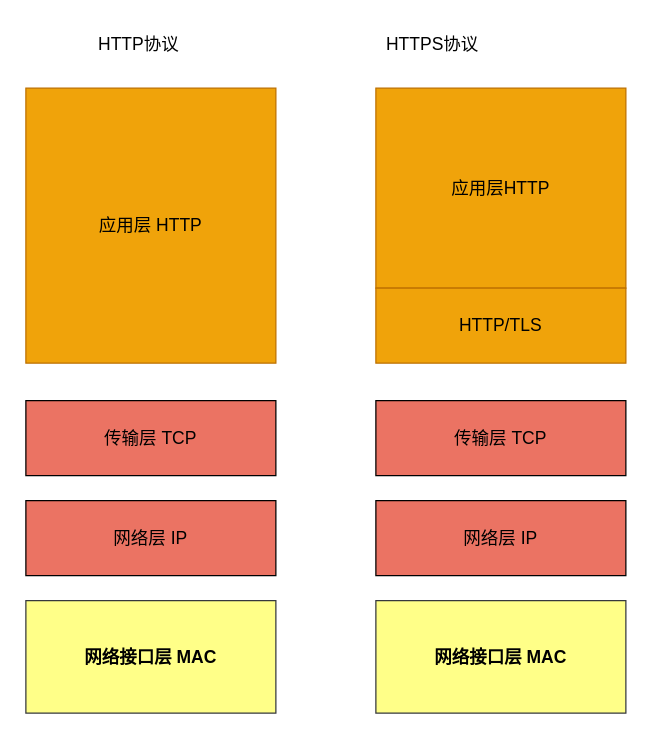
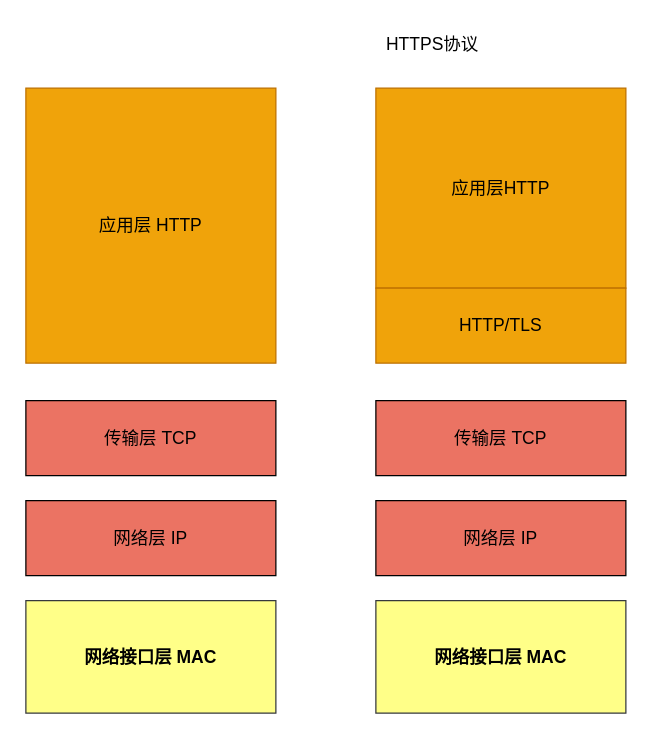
  <mxCell id="0" />
  <mxCell id="1" parent="0" />
  <mxCell id="2" value="&lt;font style=&quot;vertical-align: inherit;&quot; class=&quot;notranslate fyzs-translate-target fyzs-translate-target-wrapper&quot;&gt;&lt;font style=&quot;vertical-align: inherit;&quot; class=&quot;notranslate fyzs-translate-target fyzs-translate-target-box&quot;&gt;&lt;font style=&quot;vertical-align: inherit;&quot; title=&quot;y&quot; class=&quot;notranslate fyzs-translate-target fyzs-translate-target-text&quot;&gt;应用层 HTTP&lt;/font&gt;&lt;/font&gt;&lt;/font&gt;" style="whiteSpace=wrap;html=1;fillColor=#f0a30a;strokeColor=#BD7000;fontColor=#000000;fontSize=14;" vertex="1" parent="1"><mxGeometry x="20" y="70" width="200" height="220" as="geometry" /></mxCell>
  <mxCell id="3" value="&lt;font style=&quot;vertical-align: inherit;&quot; class=&quot;notranslate fyzs-translate-target fyzs-translate-target-wrapper&quot;&gt;&lt;font style=&quot;vertical-align: inherit;&quot; class=&quot;notranslate fyzs-translate-target fyzs-translate-target-box&quot;&gt;&lt;font style=&quot;vertical-align: inherit;&quot; title=&quot;c&quot; class=&quot;notranslate fyzs-translate-target fyzs-translate-target-text&quot;&gt;传输层 TCP&lt;/font&gt;&lt;/font&gt;&lt;/font&gt;" style="rounded=0;whiteSpace=wrap;html=1;fillColor=light-dark(#eb7363, #ededed);fontSize=14;" vertex="1" parent="1"><mxGeometry x="20" y="320" width="200" height="60" as="geometry" /></mxCell>
  <mxCell id="4" value="&lt;font style=&quot;vertical-align: inherit;&quot; class=&quot;notranslate fyzs-translate-target fyzs-translate-target-wrapper&quot;&gt;&lt;font style=&quot;vertical-align: inherit;&quot; class=&quot;notranslate fyzs-translate-target fyzs-translate-target-box&quot;&gt;&lt;font style=&quot;vertical-align: inherit;&quot; title=&quot;w&quot; class=&quot;notranslate fyzs-translate-target fyzs-translate-target-text&quot;&gt;网络层 IP&lt;/font&gt;&lt;/font&gt;&lt;/font&gt;" style="rounded=0;whiteSpace=wrap;html=1;fillColor=light-dark(#eb7363, #ededed);fontSize=14;" vertex="1" parent="1"><mxGeometry x="20" y="400" width="200" height="60" as="geometry" /></mxCell>
  <mxCell id="5" value="&lt;font style=&quot;vertical-align: inherit;&quot; class=&quot;notranslate fyzs-translate-target fyzs-translate-target-wrapper&quot;&gt;&lt;font style=&quot;vertical-align: inherit;&quot; class=&quot;notranslate fyzs-translate-target fyzs-translate-target-box&quot;&gt;&lt;font style=&quot;vertical-align: inherit;&quot; title=&quot;w&quot; class=&quot;notranslate fyzs-translate-target fyzs-translate-target-text&quot;&gt;网络接口层 MAC&lt;/font&gt;&lt;/font&gt;&lt;/font&gt;" style="rounded=0;whiteSpace=wrap;html=1;fontStyle=1;fillColor=#ffff88;strokeColor=#36393d;fontSize=14;" vertex="1" parent="1"><mxGeometry x="20" y="480" width="200" height="90" as="geometry" /></mxCell>
- <mxCell id="6" value="&lt;font style=&quot;vertical-align: inherit;&quot; class=&quot;notranslate fyzs-translate-target fyzs-translate-target-wrapper&quot;&gt;&lt;font style=&quot;vertical-align: inherit;&quot; class=&quot;notranslate fyzs-translate-target fyzs-translate-target-box&quot;&gt;&lt;font style=&quot;vertical-align: inherit;&quot; title=&quot;Text&quot; class=&quot;notranslate fyzs-translate-target fyzs-translate-target-text&quot;&gt;HTTP协议&lt;/font&gt;&lt;/font&gt;&lt;/font&gt;" style="text;html=1;align=center;verticalAlign=middle;resizable=0;points=[];autosize=1;strokeColor=none;fillColor=none;fontSize=14;" vertex="1" parent="1"><mxGeometry x="65" y="20" width="90" height="30" as="geometry" /></mxCell>
  <mxCell id="7" value="&lt;font style=&quot;vertical-align: inherit;&quot; class=&quot;notranslate fyzs-translate-target fyzs-translate-target-wrapper&quot;&gt;&lt;font style=&quot;vertical-align: inherit;&quot; class=&quot;notranslate fyzs-translate-target fyzs-translate-target-box&quot;&gt;&lt;font style=&quot;vertical-align: inherit;&quot; title=&quot;y&quot; class=&quot;notranslate fyzs-translate-target fyzs-translate-target-text&quot;&gt;应用层HTTP&lt;/font&gt;&lt;/font&gt;&lt;/font&gt;" style="whiteSpace=wrap;html=1;fillColor=#f0a30a;strokeColor=#BD7000;fontColor=#000000;fontSize=14;" vertex="1" parent="1"><mxGeometry x="300" y="70" width="200" height="160" as="geometry" /></mxCell>
  <mxCell id="8" value="&lt;font style=&quot;vertical-align: inherit;&quot; class=&quot;notranslate fyzs-translate-target fyzs-translate-target-wrapper&quot;&gt;&lt;font style=&quot;vertical-align: inherit;&quot; class=&quot;notranslate fyzs-translate-target fyzs-translate-target-box&quot;&gt;&lt;font style=&quot;vertical-align: inherit;&quot; title=&quot;S&quot; class=&quot;notranslate fyzs-translate-target fyzs-translate-target-text&quot;&gt;HTTP/TLS&lt;/font&gt;&lt;/font&gt;&lt;/font&gt;" style="rounded=0;whiteSpace=wrap;html=1;fillColor=#f0a30a;strokeColor=#BD7000;fontColor=#000000;fontSize=14;" vertex="1" parent="1"><mxGeometry x="300" y="230" width="200" height="60" as="geometry" /></mxCell>
  <mxCell id="9" value="&lt;font style=&quot;vertical-align: inherit;&quot; class=&quot;notranslate fyzs-translate-target fyzs-translate-target-wrapper&quot;&gt;&lt;font style=&quot;vertical-align: inherit;&quot; class=&quot;notranslate fyzs-translate-target fyzs-translate-target-box&quot;&gt;&lt;font style=&quot;vertical-align: inherit;&quot; title=&quot;Text&quot; class=&quot;notranslate fyzs-translate-target fyzs-translate-target-text&quot;&gt;HTTPS协议&lt;/font&gt;&lt;/font&gt;&lt;/font&gt;" style="text;html=1;align=center;verticalAlign=middle;resizable=0;points=[];autosize=1;strokeColor=none;fillColor=none;fontSize=14;" vertex="1" parent="1"><mxGeometry x="295" y="20" width="100" height="30" as="geometry" /></mxCell>
  <mxCell id="10" value="&lt;font style=&quot;vertical-align: inherit;&quot; class=&quot;notranslate fyzs-translate-target fyzs-translate-target-wrapper&quot;&gt;&lt;font style=&quot;vertical-align: inherit;&quot; class=&quot;notranslate fyzs-translate-target fyzs-translate-target-box&quot;&gt;&lt;font style=&quot;vertical-align: inherit;&quot; title=&quot;c&quot; class=&quot;notranslate fyzs-translate-target fyzs-translate-target-text&quot;&gt;传输层 TCP&lt;/font&gt;&lt;/font&gt;&lt;/font&gt;" style="rounded=0;whiteSpace=wrap;html=1;fillColor=light-dark(#eb7363, #ededed);fontSize=14;" vertex="1" parent="1"><mxGeometry x="300" y="320" width="200" height="60" as="geometry" /></mxCell>
  <mxCell id="11" value="&lt;font style=&quot;vertical-align: inherit;&quot; class=&quot;notranslate fyzs-translate-target fyzs-translate-target-wrapper&quot;&gt;&lt;font style=&quot;vertical-align: inherit;&quot; class=&quot;notranslate fyzs-translate-target fyzs-translate-target-box&quot;&gt;&lt;font style=&quot;vertical-align: inherit;&quot; title=&quot;w&quot; class=&quot;notranslate fyzs-translate-target fyzs-translate-target-text&quot;&gt;网络层 IP&lt;/font&gt;&lt;/font&gt;&lt;/font&gt;" style="rounded=0;whiteSpace=wrap;html=1;fillColor=light-dark(#eb7363, #ededed);fontSize=14;" vertex="1" parent="1"><mxGeometry x="300" y="400" width="200" height="60" as="geometry" /></mxCell>
  <mxCell id="12" value="&lt;font style=&quot;vertical-align: inherit;&quot; class=&quot;notranslate fyzs-translate-target fyzs-translate-target-wrapper&quot;&gt;&lt;font style=&quot;vertical-align: inherit;&quot; class=&quot;notranslate fyzs-translate-target fyzs-translate-target-box&quot;&gt;&lt;font style=&quot;vertical-align: inherit;&quot; title=&quot;w&quot; class=&quot;notranslate fyzs-translate-target fyzs-translate-target-text&quot;&gt;网络接口层 MAC&lt;/font&gt;&lt;/font&gt;&lt;/font&gt;" style="rounded=0;whiteSpace=wrap;html=1;fontStyle=1;fillColor=#ffff88;strokeColor=#36393d;fontSize=14;" vertex="1" parent="1"><mxGeometry x="300" y="480" width="200" height="90" as="geometry" /></mxCell>
